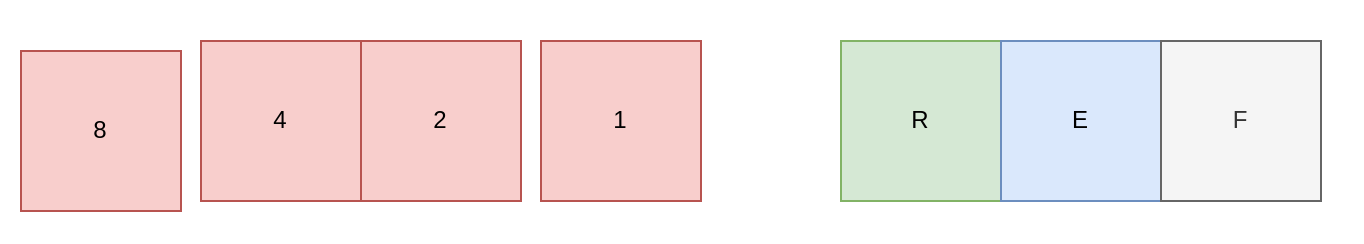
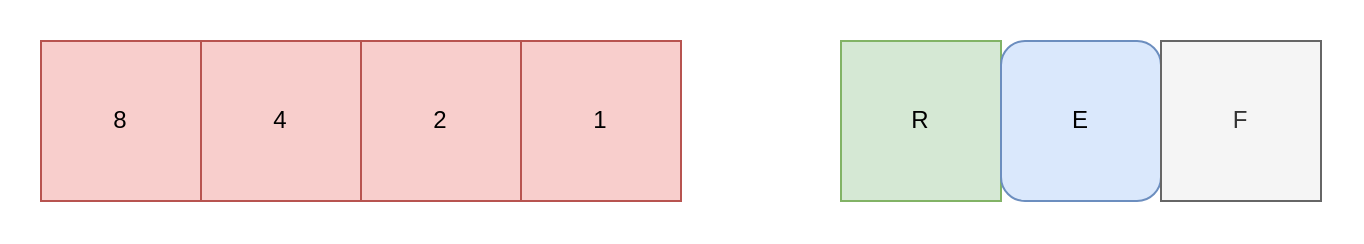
  <mxCell id="0" />
  <mxCell id="1" parent="0" />
- <mxCell id="2" value="8" style="whiteSpace=wrap;html=1;aspect=fixed;fillColor=#f8cecc;strokeColor=#b85450;" vertex="1" parent="1"><mxGeometry x="10" y="25" width="80" height="80" as="geometry" /></mxCell>
+ <mxCell id="2" value="8" style="whiteSpace=wrap;html=1;aspect=fixed;fillColor=#f8cecc;strokeColor=#b85450;" vertex="1" parent="1"><mxGeometry x="20" y="20" width="80" height="80" as="geometry" /></mxCell>
  <mxCell id="3" value="4" style="whiteSpace=wrap;html=1;aspect=fixed;fillColor=#f8cecc;strokeColor=#b85450;" vertex="1" parent="1"><mxGeometry x="100" y="20" width="80" height="80" as="geometry" /></mxCell>
  <mxCell id="4" value="2" style="whiteSpace=wrap;html=1;aspect=fixed;fillColor=#f8cecc;strokeColor=#b85450;" vertex="1" parent="1"><mxGeometry x="180" y="20" width="80" height="80" as="geometry" /></mxCell>
- <mxCell id="5" value="1" style="whiteSpace=wrap;html=1;aspect=fixed;fillColor=#f8cecc;strokeColor=#b85450;" vertex="1" parent="1"><mxGeometry x="270" y="20" width="80" height="80" as="geometry" /></mxCell>
+ <mxCell id="5" value="1" style="whiteSpace=wrap;html=1;aspect=fixed;fillColor=#f8cecc;strokeColor=#b85450;" vertex="1" parent="1"><mxGeometry x="260" y="20" width="80" height="80" as="geometry" /></mxCell>
  <mxCell id="6" value="R" style="whiteSpace=wrap;html=1;aspect=fixed;fillColor=#d5e8d4;strokeColor=#82b366;" vertex="1" parent="1"><mxGeometry x="420" y="20" width="80" height="80" as="geometry" /></mxCell>
- <mxCell id="7" value="E" style="whiteSpace=wrap;html=1;aspect=fixed;fillColor=#dae8fc;strokeColor=#6c8ebf;" vertex="1" parent="1"><mxGeometry x="500" y="20" width="80" height="80" as="geometry" /></mxCell>
+ <mxCell id="7" value="E" style="whiteSpace=wrap;html=1;aspect=fixed;fillColor=#dae8fc;strokeColor=#6c8ebf;rounded=1;" vertex="1" parent="1"><mxGeometry x="500" y="20" width="80" height="80" as="geometry" /></mxCell>
  <mxCell id="8" value="F" style="whiteSpace=wrap;html=1;aspect=fixed;fillColor=#f5f5f5;strokeColor=#666666;fontColor=#333333;" vertex="1" parent="1"><mxGeometry x="580" y="20" width="80" height="80" as="geometry" /></mxCell>
